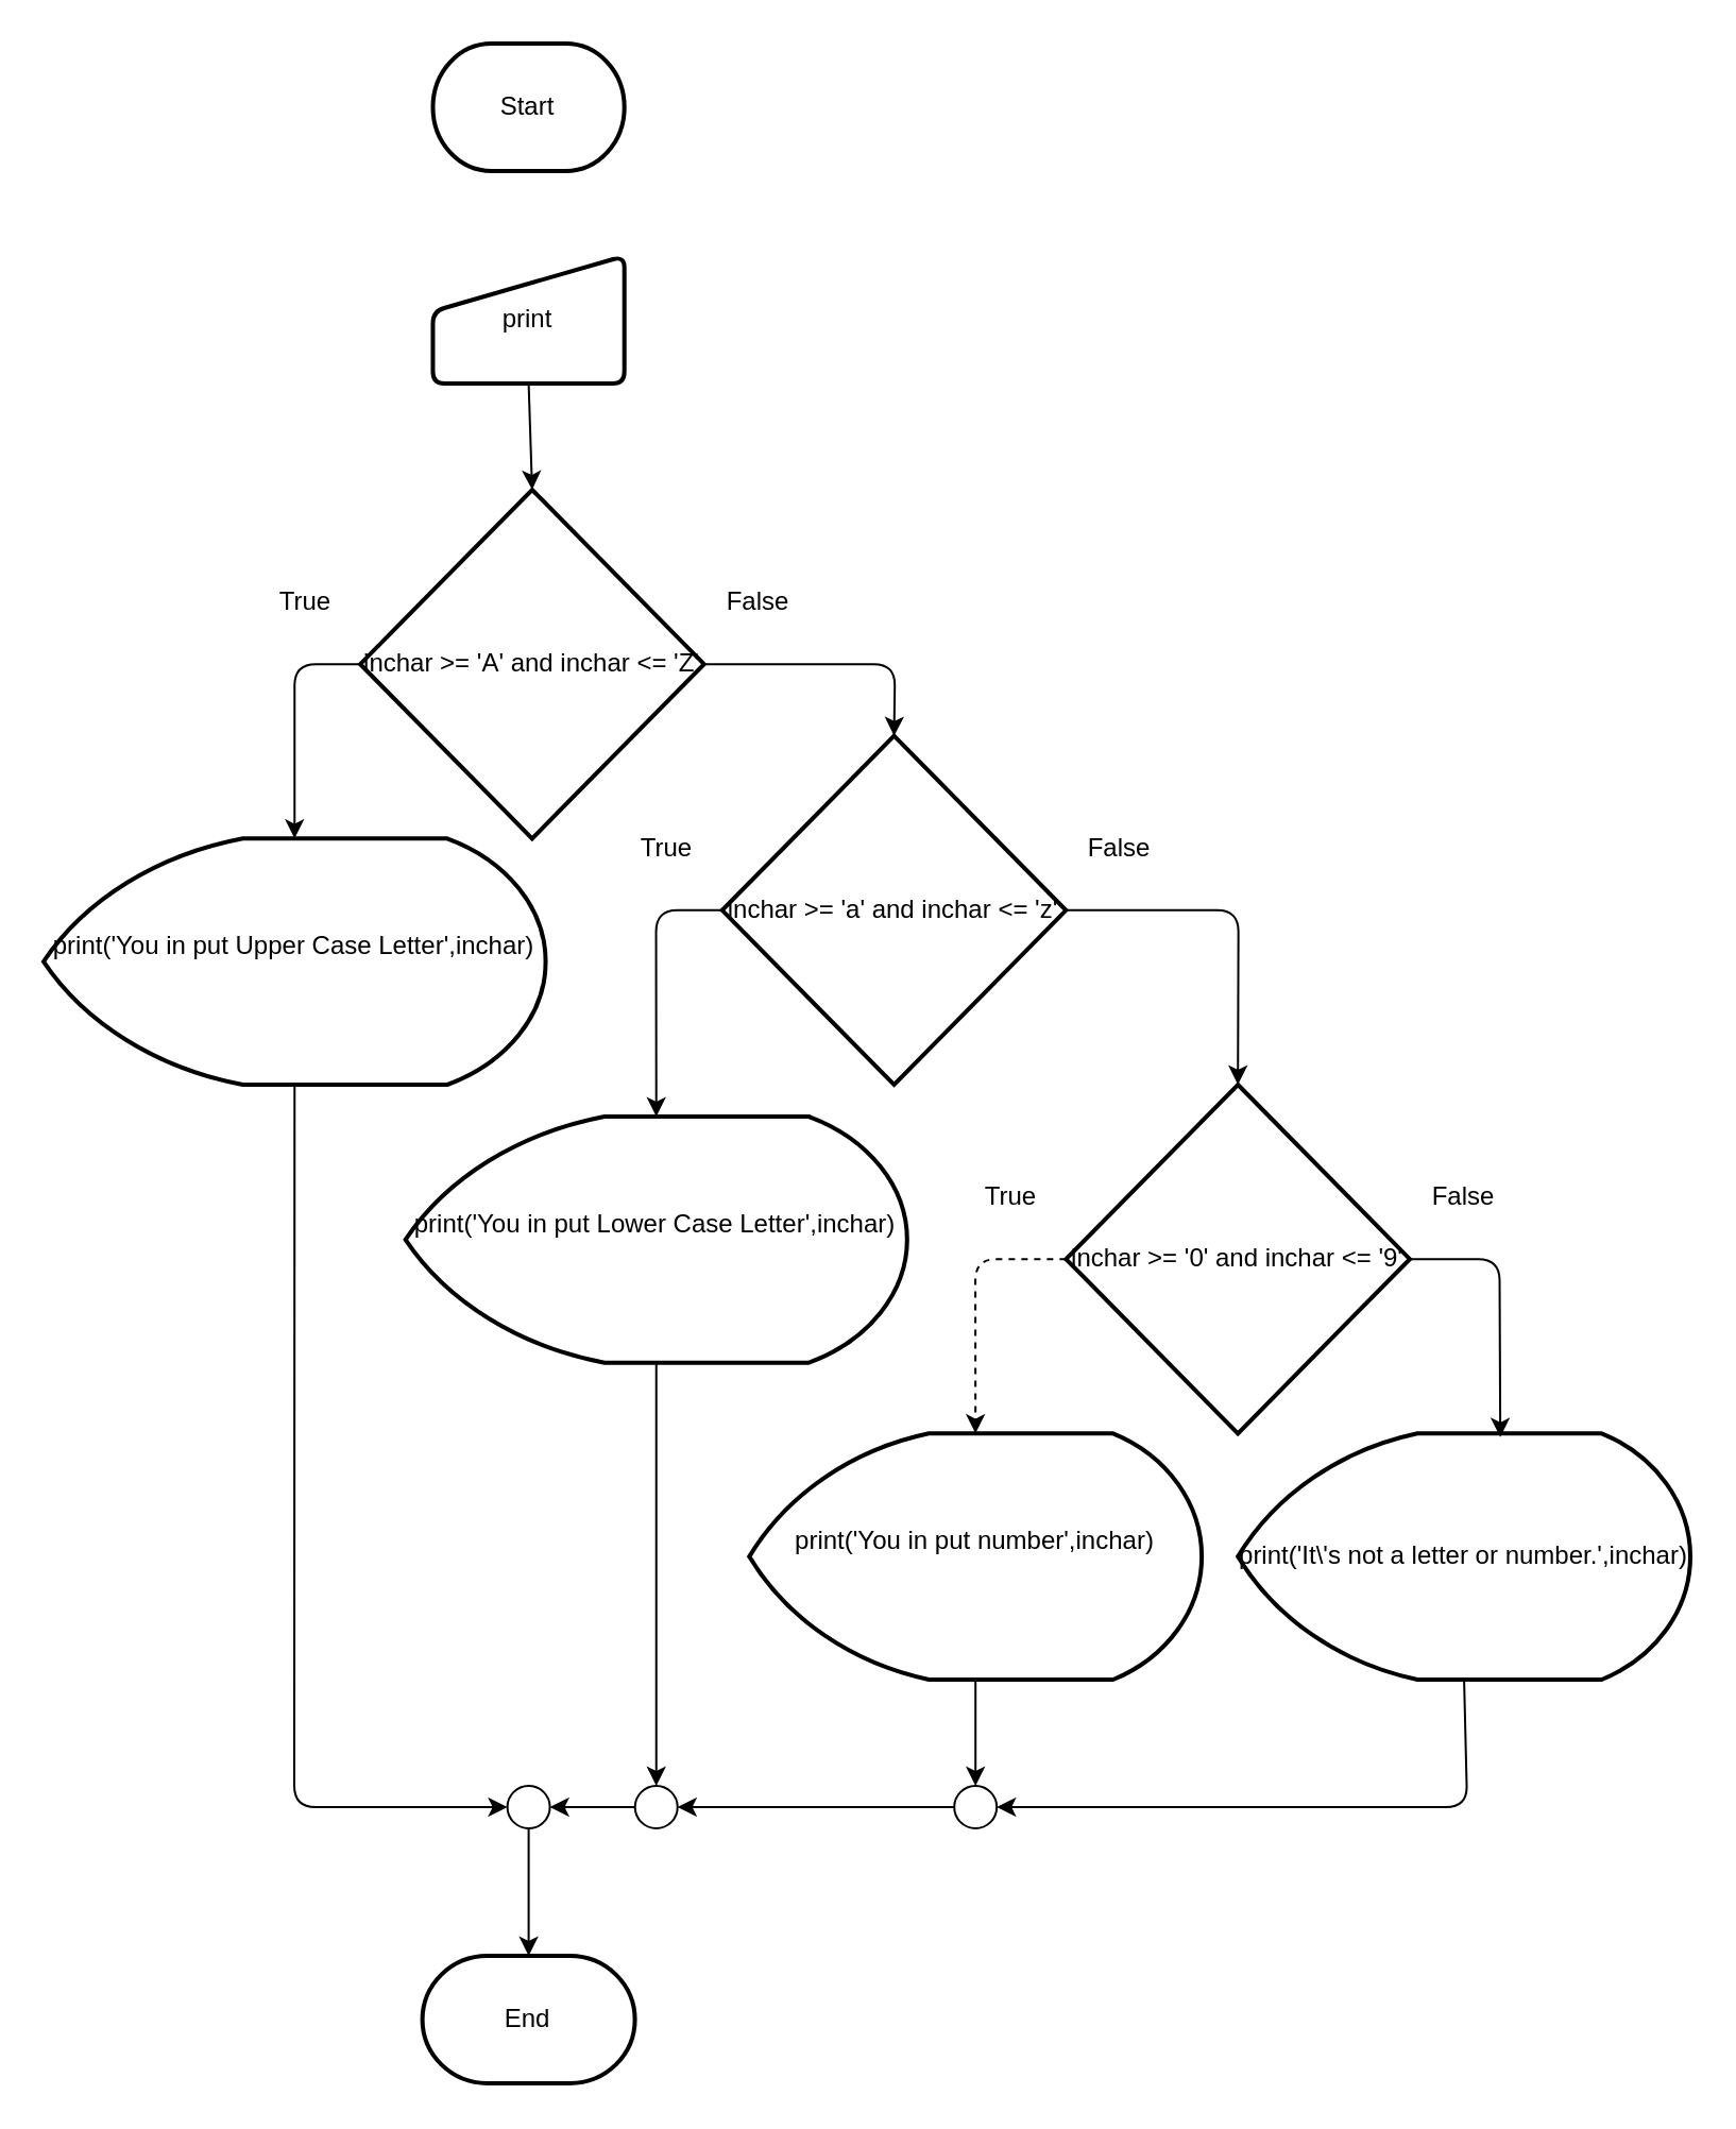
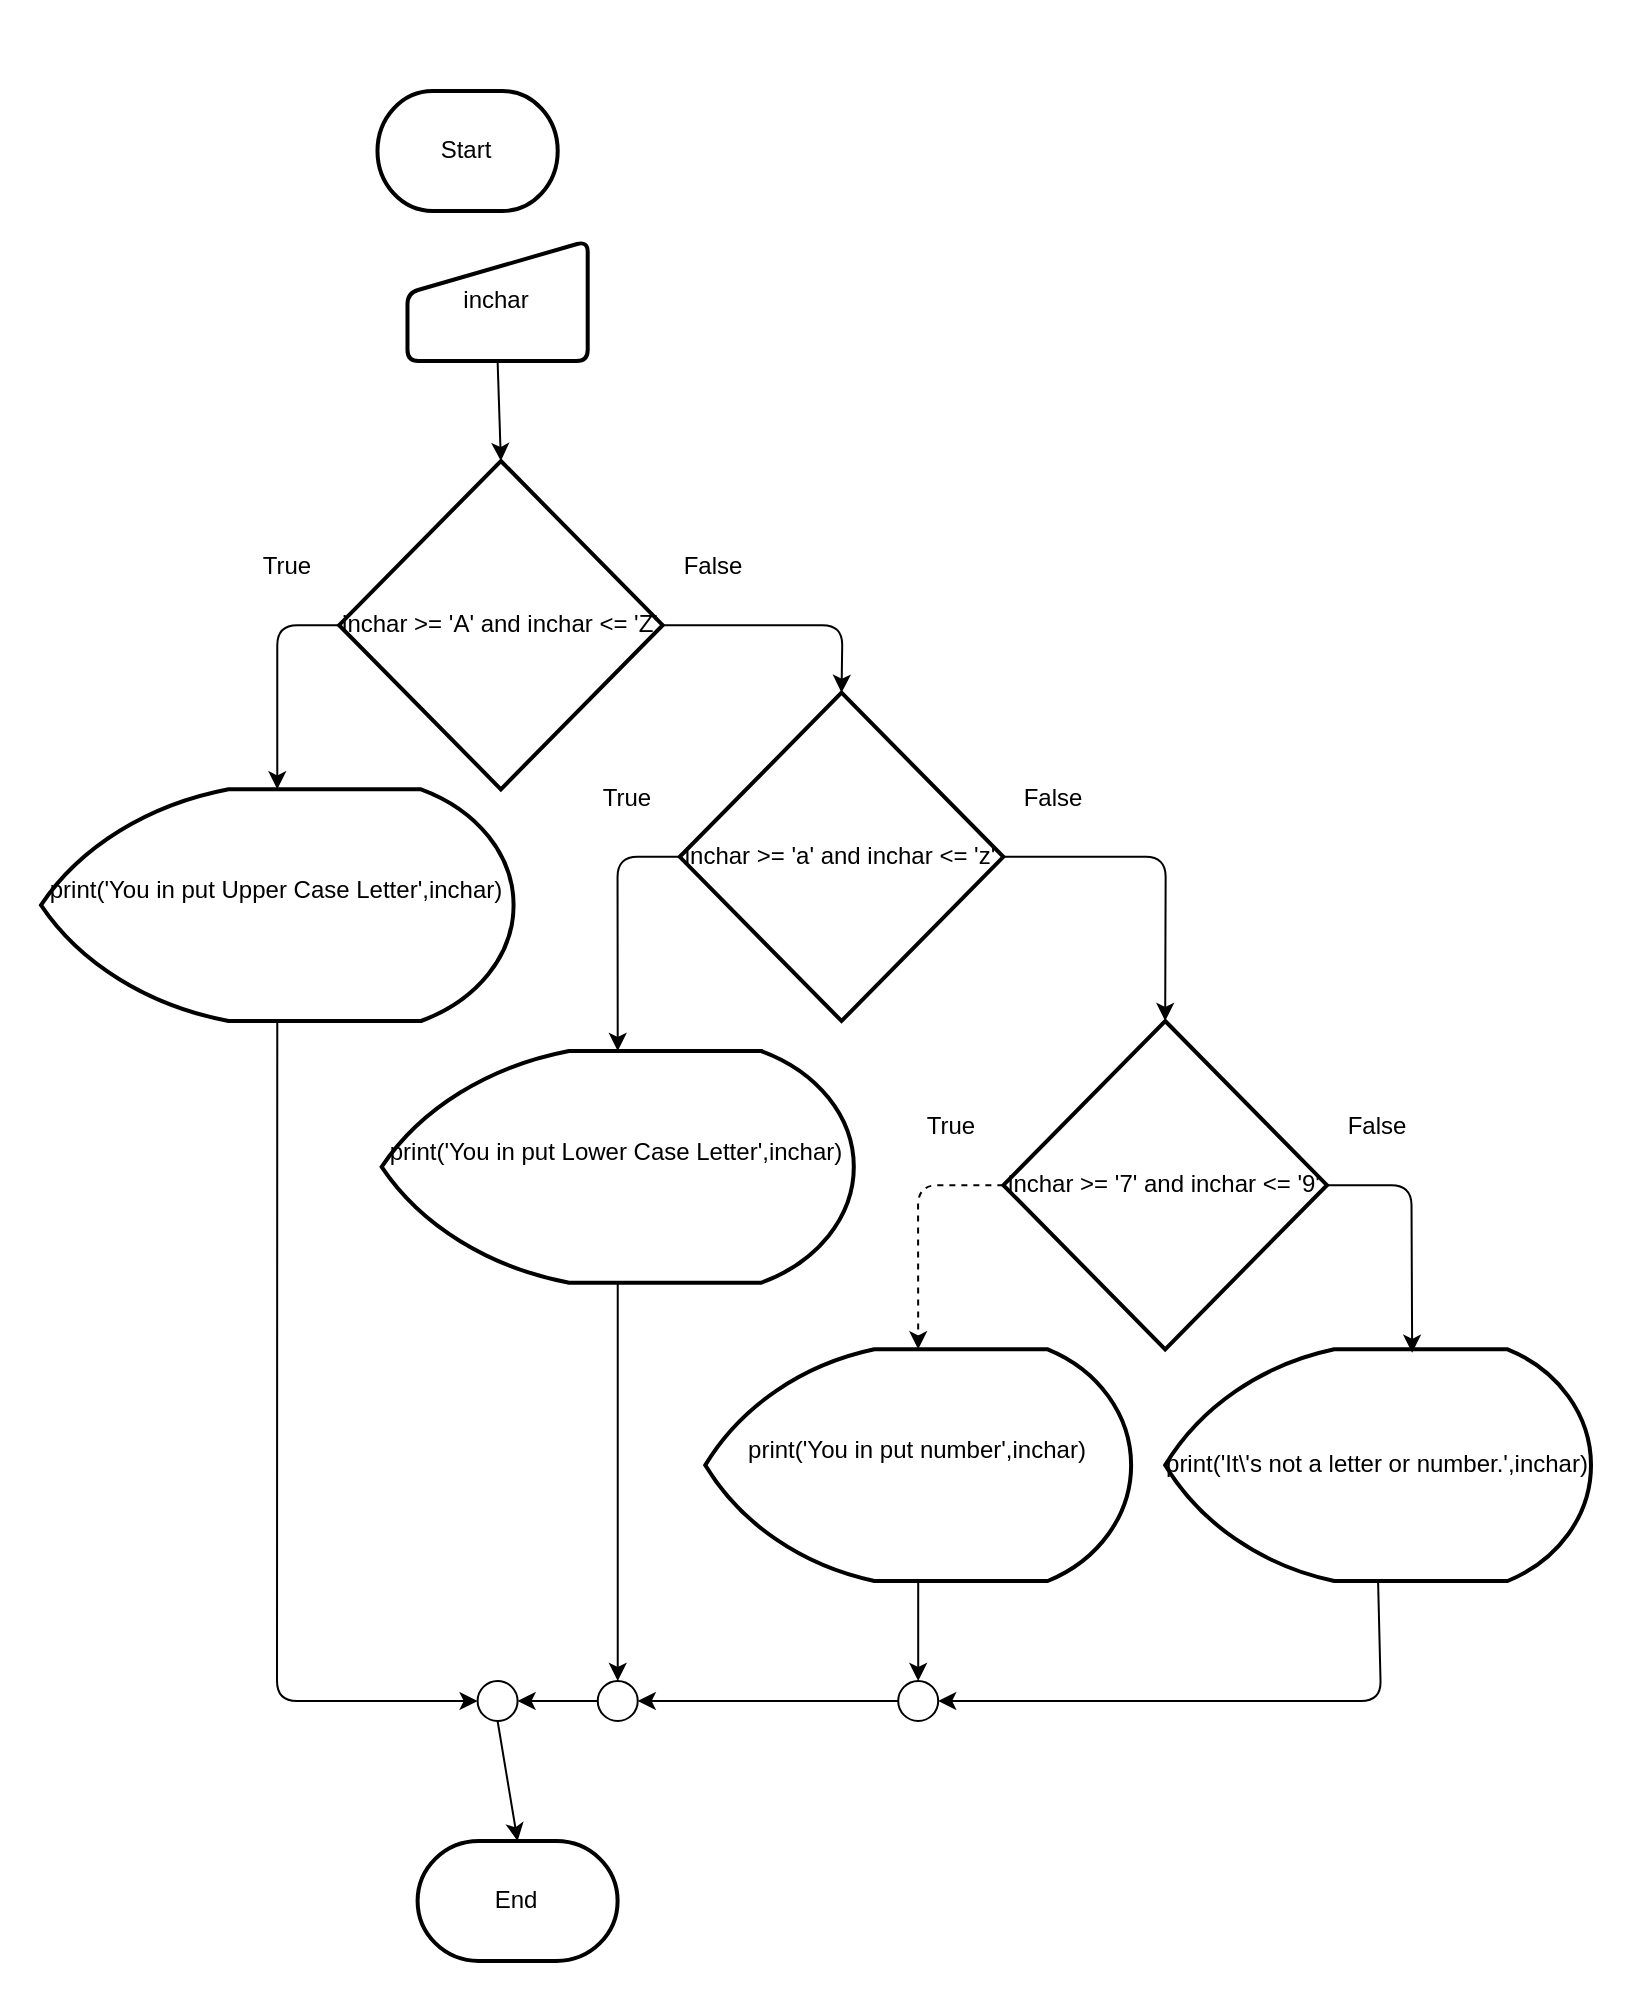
  <mxCell id="0" />
  <mxCell id="1" parent="0" />
- <mxCell id="2" value="Start" style="strokeWidth=2;html=1;shape=mxgraph.flowchart.terminator;whiteSpace=wrap;container=0;" vertex="1" parent="1"><mxGeometry x="203.242" y="20" width="90.11" height="60" as="geometry" /></mxCell>
+ <mxCell id="2" value="Start" style="strokeWidth=2;html=1;shape=mxgraph.flowchart.terminator;whiteSpace=wrap;container=0;" vertex="1" parent="1"><mxGeometry x="188.242" y="45" width="90.11" height="60" as="geometry" /></mxCell>
  <mxCell id="3" style="edgeStyle=none;html=1;exitX=0.5;exitY=1;exitDx=0;exitDy=0;entryX=0.5;entryY=0;entryDx=0;entryDy=0;entryPerimeter=0;" edge="1" parent="1" source="4" target="6"><mxGeometry relative="1" as="geometry" /></mxCell>
- <mxCell id="4" value="print" style="html=1;strokeWidth=2;shape=manualInput;whiteSpace=wrap;rounded=1;size=26;arcSize=11;container=0;" vertex="1" parent="1"><mxGeometry x="203.242" y="120" width="90.11" height="60" as="geometry" /></mxCell>
+ <mxCell id="4" value="inchar" style="html=1;strokeWidth=2;shape=manualInput;whiteSpace=wrap;rounded=1;size=26;arcSize=11;container=0;" vertex="1" parent="1"><mxGeometry x="203.242" y="120" width="90.11" height="60" as="geometry" /></mxCell>
  <mxCell id="5" value="" style="group" vertex="1" connectable="0" parent="1"><mxGeometry x="20" y="230" width="775" height="560" as="geometry" /></mxCell>
  <mxCell id="6" value="inchar &amp;gt;= 'A' and inchar &amp;lt;= 'Z'" style="strokeWidth=2;html=1;shape=mxgraph.flowchart.decision;whiteSpace=wrap;container=0;" vertex="1" parent="5"><mxGeometry x="149.038" width="161.813" height="164.138" as="geometry" /></mxCell>
  <mxCell id="7" value="&lt;div&gt;print('You in put Upper Case Letter',inchar)&lt;/div&gt;&lt;div&gt;&lt;br&gt;&lt;/div&gt;" style="strokeWidth=2;html=1;shape=mxgraph.flowchart.display;whiteSpace=wrap;container=0;" vertex="1" parent="5"><mxGeometry y="164.138" width="236.28" height="115.862" as="geometry" /></mxCell>
  <mxCell id="8" style="edgeStyle=none;html=1;exitX=0;exitY=0.5;exitDx=0;exitDy=0;exitPerimeter=0;entryX=0.5;entryY=0;entryDx=0;entryDy=0;entryPerimeter=0;" edge="1" parent="5" source="6" target="7"><mxGeometry relative="1" as="geometry"><Array as="points"><mxPoint x="118.14" y="82.069" /></Array></mxGeometry></mxCell>
  <mxCell id="9" value="True" style="text;strokeColor=none;align=center;fillColor=none;html=1;verticalAlign=middle;whiteSpace=wrap;rounded=0;container=0;" vertex="1" parent="5"><mxGeometry x="97.94" y="38.621" width="51.099" height="28.966" as="geometry" /></mxCell>
  <mxCell id="10" value="False" style="text;strokeColor=none;align=center;fillColor=none;html=1;verticalAlign=middle;whiteSpace=wrap;rounded=0;container=0;" vertex="1" parent="5"><mxGeometry x="310.852" y="38.621" width="51.099" height="28.966" as="geometry" /></mxCell>
  <mxCell id="11" value="inchar &amp;gt;= 'a' and inchar &amp;lt;= 'z'" style="strokeWidth=2;html=1;shape=mxgraph.flowchart.decision;whiteSpace=wrap;container=0;" vertex="1" parent="5"><mxGeometry x="319.368" y="115.862" width="161.813" height="164.138" as="geometry" /></mxCell>
  <mxCell id="12" style="edgeStyle=none;html=1;exitX=1;exitY=0.5;exitDx=0;exitDy=0;exitPerimeter=0;entryX=0.5;entryY=0;entryDx=0;entryDy=0;entryPerimeter=0;" edge="1" parent="5" source="6" target="11"><mxGeometry relative="1" as="geometry"><Array as="points"><mxPoint x="400.732" y="82.069" /></Array></mxGeometry></mxCell>
  <mxCell id="13" value="&lt;div&gt;print('You in put Lower Case Letter',inchar)&lt;/div&gt;&lt;div&gt;&lt;br&gt;&lt;/div&gt;" style="strokeWidth=2;html=1;shape=mxgraph.flowchart.display;whiteSpace=wrap;container=0;" vertex="1" parent="5"><mxGeometry x="170.33" y="295" width="236.073" height="115.862" as="geometry" /></mxCell>
  <mxCell id="14" style="edgeStyle=none;html=1;exitX=0;exitY=0.5;exitDx=0;exitDy=0;exitPerimeter=0;entryX=0.5;entryY=0;entryDx=0;entryDy=0;entryPerimeter=0;" edge="1" parent="5" source="11" target="13"><mxGeometry relative="1" as="geometry"><Array as="points"><mxPoint x="288.262" y="197.931" /></Array></mxGeometry></mxCell>
  <mxCell id="15" value="True" style="text;strokeColor=none;align=center;fillColor=none;html=1;verticalAlign=middle;whiteSpace=wrap;rounded=0;container=0;" vertex="1" parent="5"><mxGeometry x="268.269" y="154.483" width="51.099" height="28.966" as="geometry" /></mxCell>
  <mxCell id="16" value="False" style="text;strokeColor=none;align=center;fillColor=none;html=1;verticalAlign=middle;whiteSpace=wrap;rounded=0;container=0;" vertex="1" parent="5"><mxGeometry x="481.181" y="154.483" width="51.099" height="28.966" as="geometry" /></mxCell>
- <mxCell id="17" value="inchar &amp;gt;= '0' and inchar &amp;lt;= '9'" style="strokeWidth=2;html=1;shape=mxgraph.flowchart.decision;whiteSpace=wrap;container=0;" vertex="1" parent="5"><mxGeometry x="481.181" y="280.0" width="161.813" height="164.138" as="geometry" /></mxCell>
+ <mxCell id="17" value="inchar &amp;gt;= '7' and inchar &amp;lt;= '9'" style="strokeWidth=2;html=1;shape=mxgraph.flowchart.decision;whiteSpace=wrap;container=0;" vertex="1" parent="5"><mxGeometry x="481.181" y="280.0" width="161.813" height="164.138" as="geometry" /></mxCell>
  <mxCell id="18" style="edgeStyle=none;html=1;exitX=1;exitY=0.5;exitDx=0;exitDy=0;exitPerimeter=0;entryX=0.5;entryY=0;entryDx=0;entryDy=0;entryPerimeter=0;" edge="1" parent="5" source="11" target="17"><mxGeometry relative="1" as="geometry"><Array as="points"><mxPoint x="562.348" y="197.931" /></Array></mxGeometry></mxCell>
  <mxCell id="19" value="&lt;div&gt;print('You in put number',inchar)&lt;/div&gt;&lt;div&gt;&lt;br&gt;&lt;/div&gt;" style="strokeWidth=2;html=1;shape=mxgraph.flowchart.display;whiteSpace=wrap;container=0;" vertex="1" parent="5"><mxGeometry x="332.143" y="444.138" width="212.912" height="115.862" as="geometry" /></mxCell>
  <mxCell id="20" style="edgeStyle=none;html=1;exitX=0;exitY=0.5;exitDx=0;exitDy=0;exitPerimeter=0;entryX=0.5;entryY=0;entryDx=0;entryDy=0;entryPerimeter=0;dashed=1;" edge="1" parent="5" source="17" target="19"><mxGeometry relative="1" as="geometry"><Array as="points"><mxPoint x="438.537" y="362.069" /></Array></mxGeometry></mxCell>
  <mxCell id="21" value="True" style="text;strokeColor=none;align=center;fillColor=none;html=1;verticalAlign=middle;whiteSpace=wrap;rounded=0;container=0;" vertex="1" parent="5"><mxGeometry x="430.082" y="318.621" width="51.099" height="28.966" as="geometry" /></mxCell>
  <mxCell id="22" value="False" style="text;strokeColor=none;align=center;fillColor=none;html=1;verticalAlign=middle;whiteSpace=wrap;rounded=0;container=0;" vertex="1" parent="5"><mxGeometry x="642.995" y="318.621" width="51.099" height="28.966" as="geometry" /></mxCell>
  <mxCell id="23" value="&lt;div&gt;print('It\'s not a letter or number.',inchar)&lt;br&gt;&lt;/div&gt;" style="strokeWidth=2;html=1;shape=mxgraph.flowchart.display;whiteSpace=wrap;container=0;" vertex="1" parent="5"><mxGeometry x="562.088" y="444.138" width="212.912" height="115.862" as="geometry" /></mxCell>
  <mxCell id="24" style="edgeStyle=none;html=1;exitX=1;exitY=0.5;exitDx=0;exitDy=0;exitPerimeter=0;entryX=0.58;entryY=0.015;entryDx=0;entryDy=0;entryPerimeter=0;" edge="1" parent="5" source="17" target="23"><mxGeometry relative="1" as="geometry"><Array as="points"><mxPoint x="685.213" y="362.069" /></Array></mxGeometry></mxCell>
  <mxCell id="25" style="edgeStyle=none;html=1;exitX=0;exitY=0.5;exitDx=0;exitDy=0;exitPerimeter=0;entryX=1;entryY=0.5;entryDx=0;entryDy=0;entryPerimeter=0;" edge="1" parent="1" source="26" target="28"><mxGeometry relative="1" as="geometry" /></mxCell>
  <mxCell id="26" value="" style="verticalLabelPosition=bottom;verticalAlign=top;html=1;shape=mxgraph.flowchart.on-page_reference;" vertex="1" parent="1"><mxGeometry x="448.6" y="840" width="20" height="20" as="geometry" /></mxCell>
  <mxCell id="27" style="edgeStyle=none;html=1;exitX=0;exitY=0.5;exitDx=0;exitDy=0;exitPerimeter=0;entryX=1;entryY=0.5;entryDx=0;entryDy=0;entryPerimeter=0;" edge="1" parent="1" source="28" target="30"><mxGeometry relative="1" as="geometry" /></mxCell>
  <mxCell id="28" value="" style="verticalLabelPosition=bottom;verticalAlign=top;html=1;shape=mxgraph.flowchart.on-page_reference;" vertex="1" parent="1"><mxGeometry x="298.37" y="840" width="20" height="20" as="geometry" /></mxCell>
  <mxCell id="29" style="edgeStyle=none;html=1;exitX=0.5;exitY=1;exitDx=0;exitDy=0;exitPerimeter=0;entryX=0.5;entryY=0;entryDx=0;entryDy=0;entryPerimeter=0;" edge="1" parent="1" source="30" target="35"><mxGeometry relative="1" as="geometry" /></mxCell>
  <mxCell id="30" value="" style="verticalLabelPosition=bottom;verticalAlign=top;html=1;shape=mxgraph.flowchart.on-page_reference;" vertex="1" parent="1"><mxGeometry x="238.3" y="840" width="20" height="20" as="geometry" /></mxCell>
  <mxCell id="31" style="edgeStyle=none;html=1;exitX=0.5;exitY=1;exitDx=0;exitDy=0;exitPerimeter=0;entryX=0.5;entryY=0;entryDx=0;entryDy=0;entryPerimeter=0;" edge="1" parent="1" source="13" target="28"><mxGeometry relative="1" as="geometry" /></mxCell>
  <mxCell id="32" style="edgeStyle=none;html=1;exitX=0.5;exitY=1;exitDx=0;exitDy=0;exitPerimeter=0;entryX=0.5;entryY=0;entryDx=0;entryDy=0;entryPerimeter=0;" edge="1" parent="1" source="19" target="26"><mxGeometry relative="1" as="geometry" /></mxCell>
  <mxCell id="33" style="edgeStyle=none;html=1;exitX=0.5;exitY=1;exitDx=0;exitDy=0;exitPerimeter=0;entryX=1;entryY=0.5;entryDx=0;entryDy=0;entryPerimeter=0;" edge="1" parent="1" source="23" target="26"><mxGeometry relative="1" as="geometry"><Array as="points"><mxPoint x="690" y="850" /></Array></mxGeometry></mxCell>
  <mxCell id="34" style="edgeStyle=none;html=1;exitX=0.5;exitY=1;exitDx=0;exitDy=0;exitPerimeter=0;entryX=0;entryY=0.5;entryDx=0;entryDy=0;entryPerimeter=0;" edge="1" parent="1" source="7" target="30"><mxGeometry relative="1" as="geometry"><Array as="points"><mxPoint x="138" y="850" /></Array></mxGeometry></mxCell>
- <mxCell id="35" value="End" style="strokeWidth=2;html=1;shape=mxgraph.flowchart.terminator;whiteSpace=wrap;" vertex="1" parent="1"><mxGeometry x="198.3" y="920" width="100" height="60" as="geometry" /></mxCell>
+ <mxCell id="35" value="End" style="strokeWidth=2;html=1;shape=mxgraph.flowchart.terminator;whiteSpace=wrap;" vertex="1" parent="1"><mxGeometry x="208.3" y="920" width="100" height="60" as="geometry" /></mxCell>
